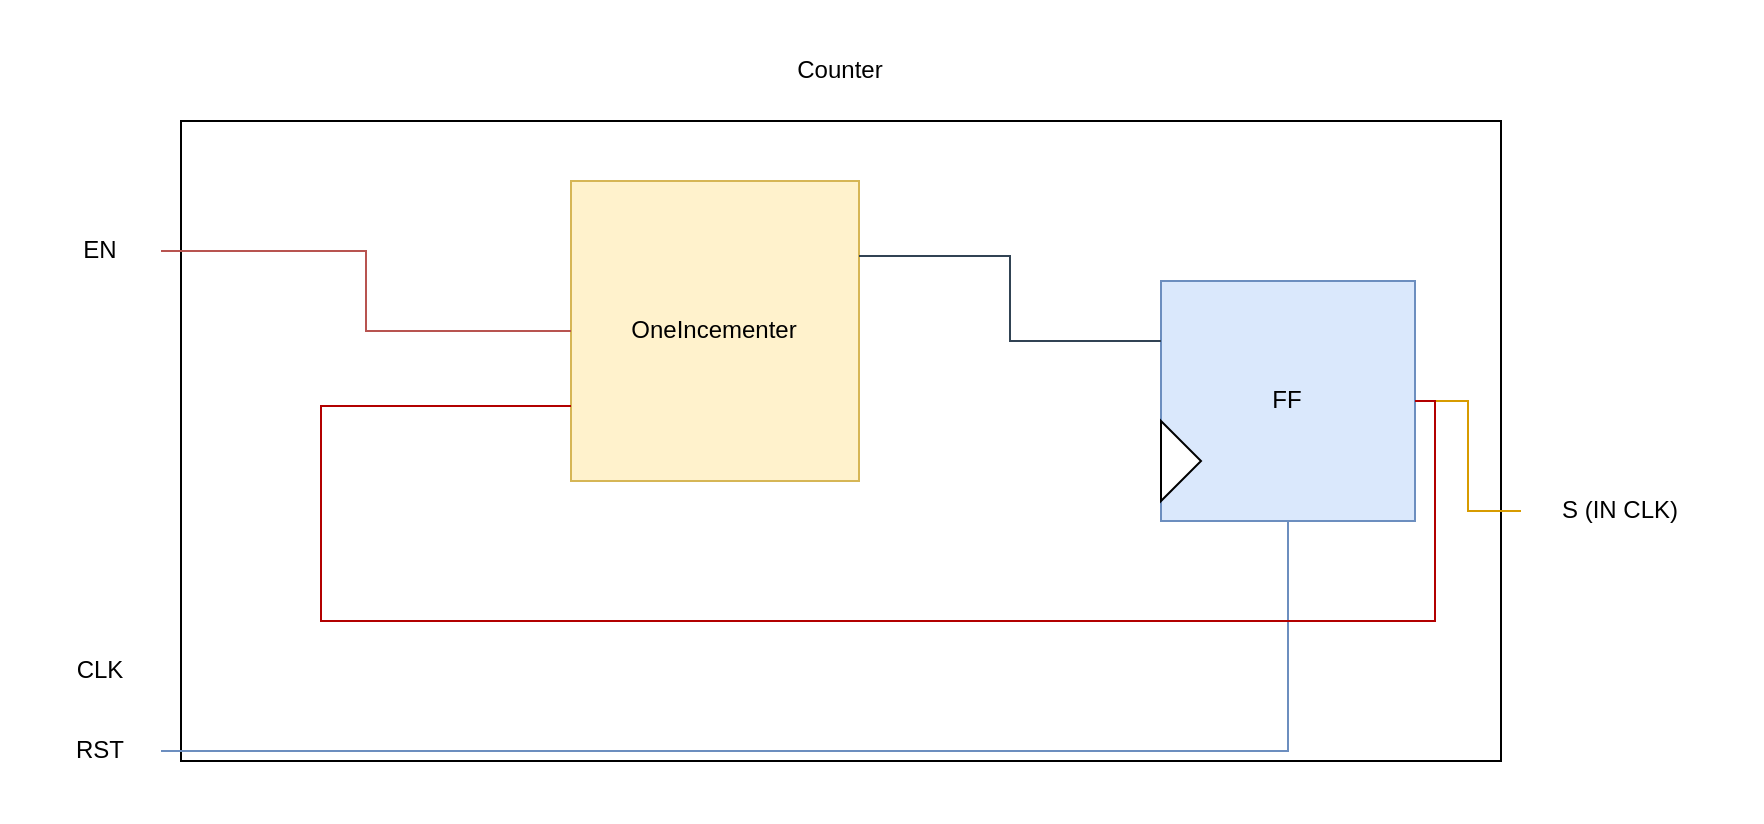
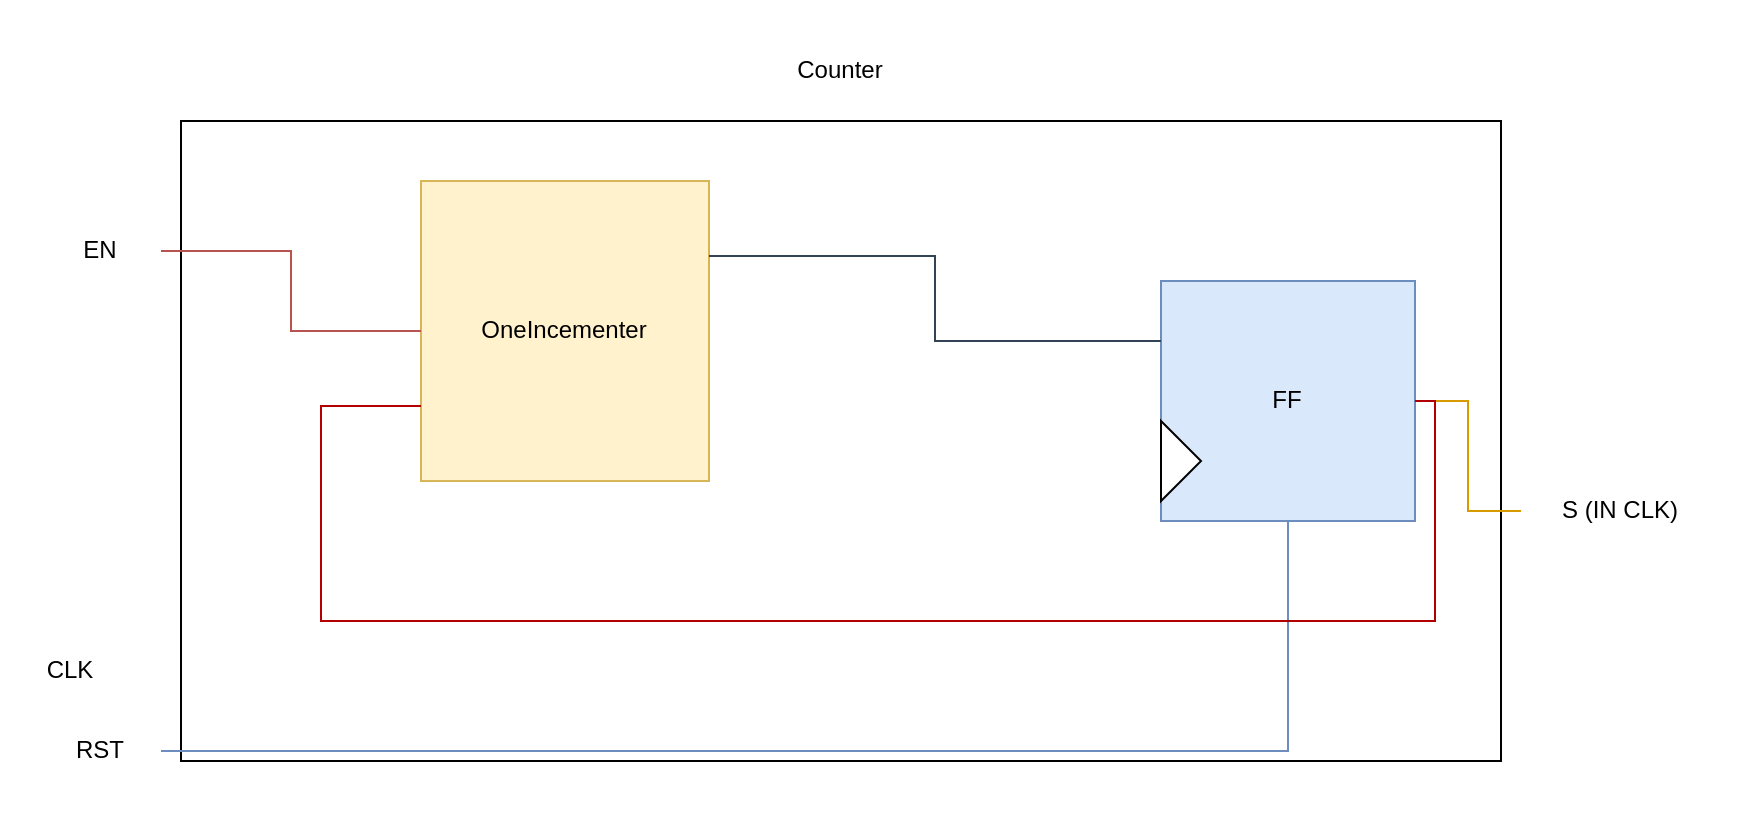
  <mxCell id="0" />
  <mxCell id="1" parent="0" />
  <mxCell id="2" value="" style="rounded=0;whiteSpace=wrap;html=1;" parent="1" vertex="1"><mxGeometry x="90" y="60" width="660" height="320" as="geometry" /></mxCell>
- <mxCell id="3" value="OneIncementer" style="rounded=0;whiteSpace=wrap;html=1;fillColor=#fff2cc;strokeColor=#d6b656;" parent="1" vertex="1"><mxGeometry x="285" y="90" width="144" height="150" as="geometry" /></mxCell>
+ <mxCell id="3" value="OneIncementer" style="rounded=0;whiteSpace=wrap;html=1;fillColor=#fff2cc;strokeColor=#d6b656;" parent="1" vertex="1"><mxGeometry x="210" y="90" width="144" height="150" as="geometry" /></mxCell>
  <mxCell id="4" value="FF" style="rounded=0;whiteSpace=wrap;html=1;fillColor=#dae8fc;strokeColor=#6c8ebf;" parent="1" vertex="1"><mxGeometry x="580" y="140" width="127" height="120" as="geometry" /></mxCell>
  <mxCell id="5" value="EN" style="text;html=1;strokeColor=none;fillColor=none;align=center;verticalAlign=middle;whiteSpace=wrap;rounded=0;" parent="1" vertex="1"><mxGeometry x="20" y="110" width="60" height="30" as="geometry" /></mxCell>
  <mxCell id="6" value="RST" style="text;html=1;strokeColor=none;fillColor=none;align=center;verticalAlign=middle;whiteSpace=wrap;rounded=0;" parent="1" vertex="1"><mxGeometry x="20" y="360" width="60" height="30" as="geometry" /></mxCell>
- <mxCell id="7" value="CLK" style="text;html=1;strokeColor=none;fillColor=none;align=center;verticalAlign=middle;whiteSpace=wrap;rounded=0;" parent="1" vertex="1"><mxGeometry x="20" y="320" width="60" height="30" as="geometry" /></mxCell>
+ <mxCell id="7" value="CLK" style="text;html=1;strokeColor=none;fillColor=none;align=center;verticalAlign=middle;whiteSpace=wrap;rounded=0;" parent="1" vertex="1"><mxGeometry x="5" y="320" width="60" height="30" as="geometry" /></mxCell>
  <mxCell id="8" value="" style="triangle;whiteSpace=wrap;html=1;" parent="1" vertex="1"><mxGeometry x="580" y="210" width="20" height="40" as="geometry" /></mxCell>
  <mxCell id="9" value="" style="endArrow=none;html=1;rounded=0;edgeStyle=orthogonalEdgeStyle;exitX=1;exitY=0.5;exitDx=0;exitDy=0;entryX=0.5;entryY=1;entryDx=0;entryDy=0;fillColor=#dae8fc;strokeColor=#6c8ebf;" parent="1" source="6" target="4" edge="1"><mxGeometry width="50" height="50" relative="1" as="geometry"><mxPoint x="460" y="260" as="sourcePoint" /><mxPoint x="510" y="210" as="targetPoint" /></mxGeometry></mxCell>
  <mxCell id="10" value="" style="endArrow=none;html=1;rounded=0;edgeStyle=orthogonalEdgeStyle;exitX=1;exitY=0.25;exitDx=0;exitDy=0;entryX=0;entryY=0.25;entryDx=0;entryDy=0;fillColor=#647687;strokeColor=#314354;" parent="1" source="3" target="4" edge="1"><mxGeometry width="50" height="50" relative="1" as="geometry"><mxPoint x="460" y="260" as="sourcePoint" /><mxPoint x="510" y="210" as="targetPoint" /></mxGeometry></mxCell>
  <mxCell id="11" value="" style="endArrow=none;html=1;rounded=0;edgeStyle=orthogonalEdgeStyle;exitX=1;exitY=0.5;exitDx=0;exitDy=0;entryX=0;entryY=0.5;entryDx=0;entryDy=0;fillColor=#f8cecc;strokeColor=#b85450;" parent="1" source="5" target="3" edge="1"><mxGeometry width="50" height="50" relative="1" as="geometry"><mxPoint x="460" y="260" as="sourcePoint" /><mxPoint x="510" y="210" as="targetPoint" /></mxGeometry></mxCell>
  <mxCell id="12" value="S (IN CLK)" style="text;html=1;strokeColor=none;fillColor=none;align=center;verticalAlign=middle;whiteSpace=wrap;rounded=0;" parent="1" vertex="1"><mxGeometry x="760" y="240" width="100" height="30" as="geometry" /></mxCell>
  <mxCell id="13" value="" style="endArrow=none;html=1;rounded=0;edgeStyle=orthogonalEdgeStyle;entryX=1;entryY=0.5;entryDx=0;entryDy=0;exitX=0;exitY=0.5;exitDx=0;exitDy=0;fillColor=#ffe6cc;strokeColor=#d79b00;" parent="1" source="12" target="4" edge="1"><mxGeometry width="50" height="50" relative="1" as="geometry"><mxPoint x="460" y="260" as="sourcePoint" /><mxPoint x="510" y="210" as="targetPoint" /></mxGeometry></mxCell>
  <mxCell id="14" value="Counter" style="text;html=1;strokeColor=none;fillColor=none;align=center;verticalAlign=middle;whiteSpace=wrap;rounded=0;" parent="1" vertex="1"><mxGeometry x="390" y="20" width="60" height="30" as="geometry" /></mxCell>
  <mxCell id="15" value="" style="endArrow=none;html=1;rounded=0;edgeStyle=orthogonalEdgeStyle;entryX=1;entryY=0.5;entryDx=0;entryDy=0;exitX=0;exitY=0.75;exitDx=0;exitDy=0;fillColor=#e51400;strokeColor=#B20000;" edge="1" parent="1" source="3" target="4"><mxGeometry width="50" height="50" relative="1" as="geometry"><mxPoint x="380" y="270" as="sourcePoint" /><mxPoint x="430" y="220" as="targetPoint" /><Array as="points"><mxPoint x="160" y="203" /><mxPoint x="160" y="310" /><mxPoint x="717" y="310" /><mxPoint x="717" y="200" /></Array></mxGeometry></mxCell>
